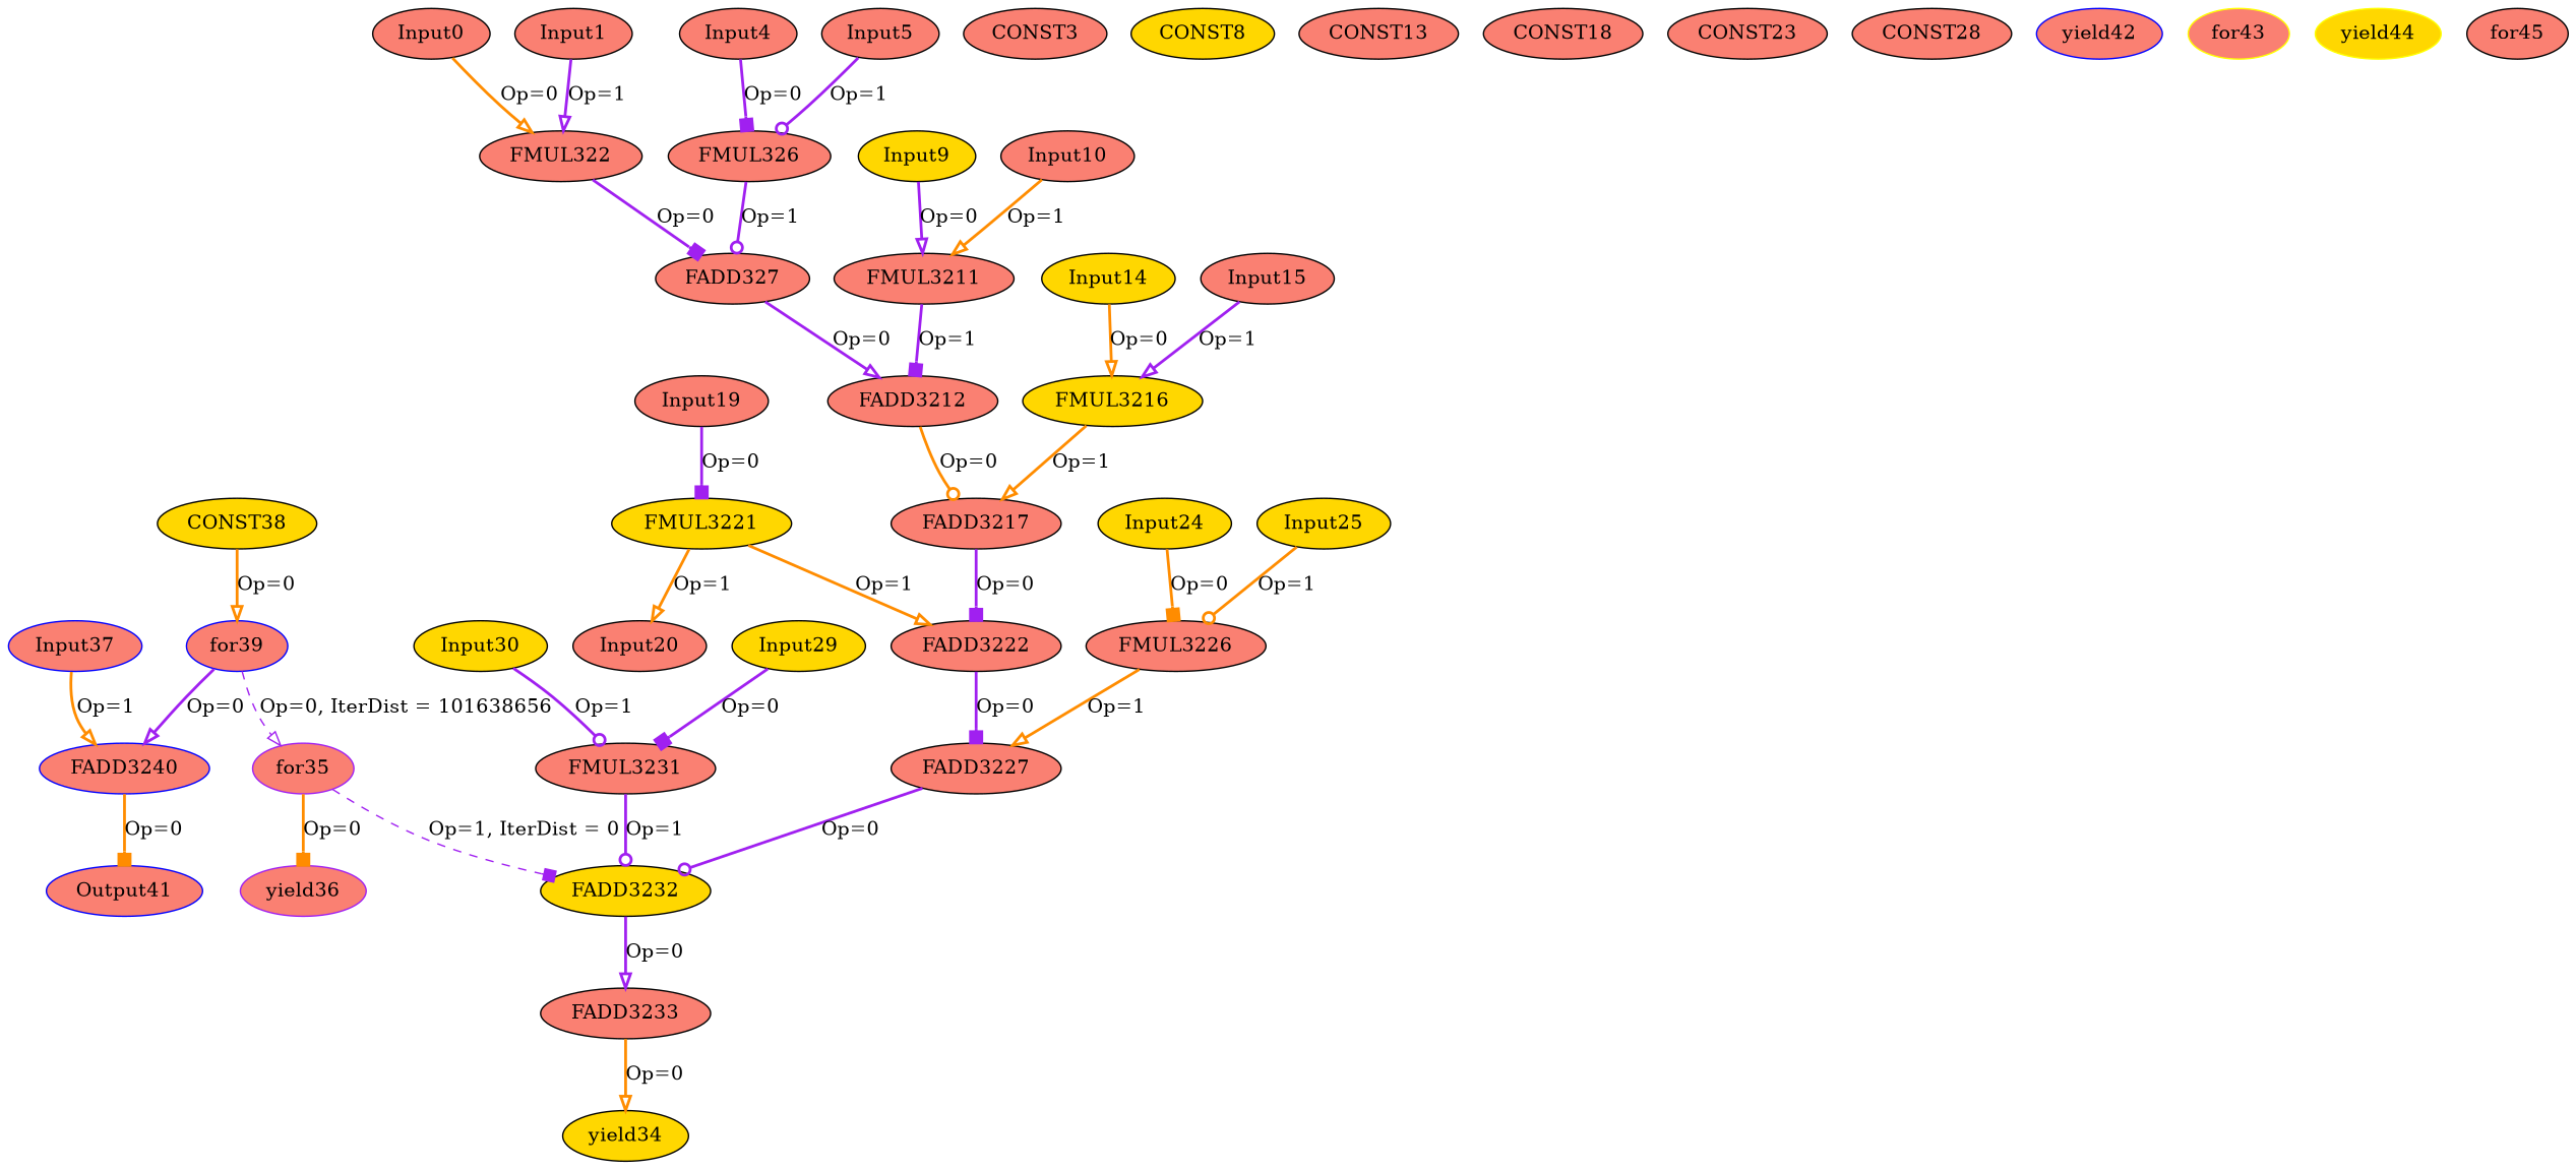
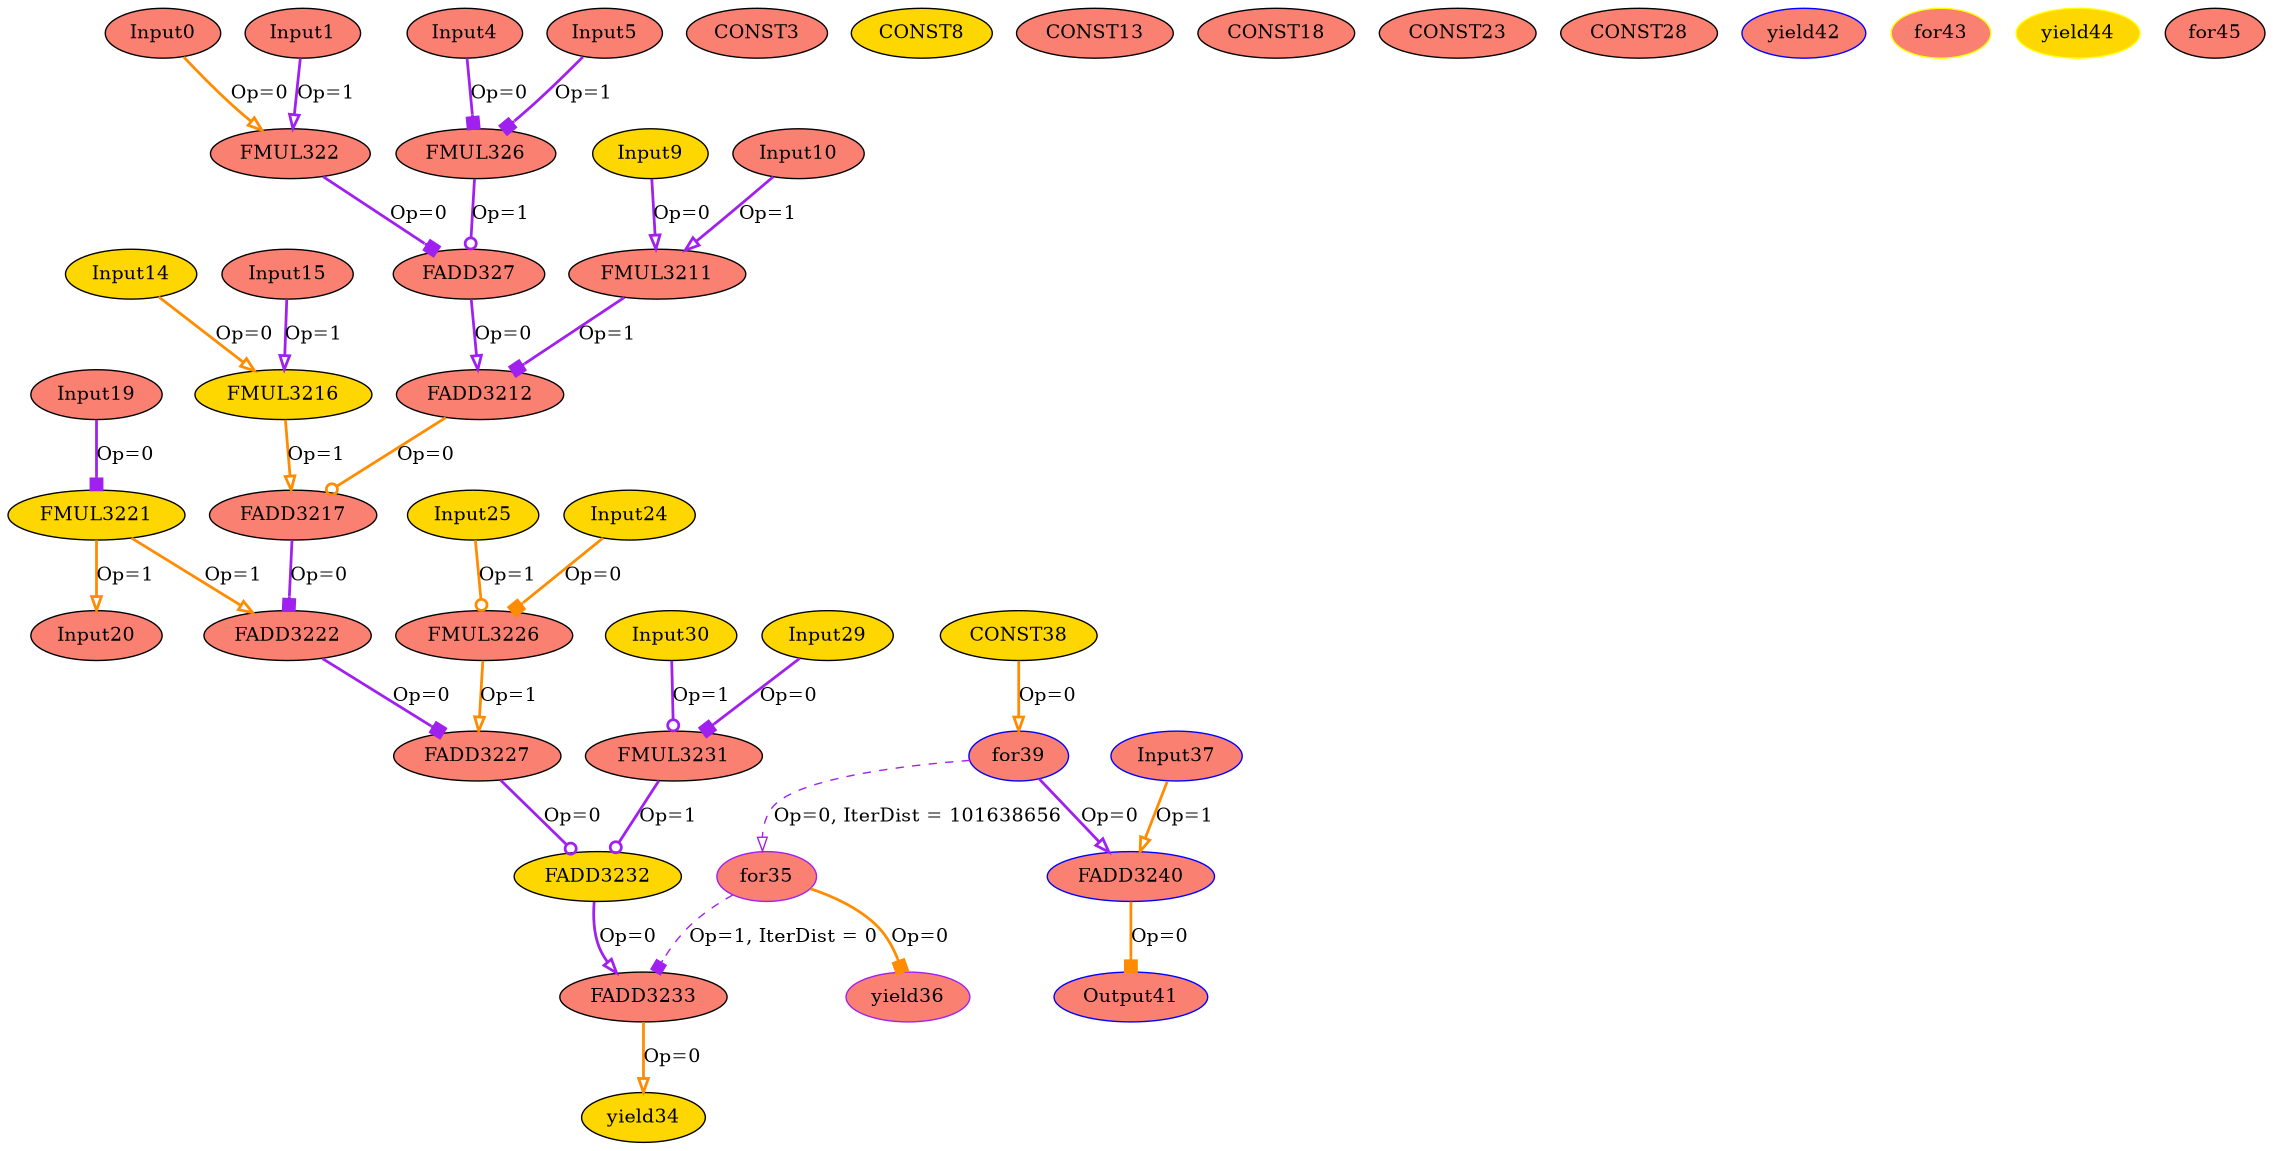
  digraph {
    node [color=black fillcolor=salmon opcode=Input style=filled]
    edge [arrowhead=onormal color=purple operand=0 style=bold]
    Input0 [offset="0,0" pattern="256,7,512,3,-5628,58,-5604,2" ref_name=conv2d_kernel_0_1]
    FMUL322 [opcode=FMUL32]
    FADD327 [opcode=FADD32]
    Input1 [offset="0,0" pattern="28,7,28,3,-560,58,-560,2" ref_name=conv2d_kernel_0_2]
    FADD3212 [opcode=FADD32]
    CONST3 [opcode=CONST]
    Input4 [offset="0,4" pattern="256,7,512,3,-5628,58,-5604,2" ref_name=conv2d_kernel_0_1]
    FMUL326 [opcode=FMUL32]
    Input5 [offset="0,4" pattern="28,7,28,3,-560,58,-560,2" ref_name=conv2d_kernel_0_2]
    FADD3217 [opcode=FADD32]
    CONST8 [fillcolor=gold opcode=CONST]
    Input9 [fillcolor=gold offset="0,8" pattern="256,7,512,3,-5628,58,-5604,2" ref_name=conv2d_kernel_0_1]
    FMUL3211 [opcode=FMUL32]
    Input10 [offset="0,8" pattern="28,7,28,3,-560,58,-560,2" ref_name=conv2d_kernel_0_2]
    FADD3222 [opcode=FADD32]
    CONST13 [opcode=CONST]
    Input14 [fillcolor=gold offset="0,12" pattern="256,7,512,3,-5628,58,-5604,2" ref_name=conv2d_kernel_0_1]
    FMUL3216 [fillcolor=gold opcode=FMUL32]
    Input15 [offset="0,12" pattern="28,7,28,3,-560,58,-560,2" ref_name=conv2d_kernel_0_2]
    FADD3227 [opcode=FADD32]
    CONST18 [opcode=CONST]
    Input19 [offset="0,16" pattern="256,7,512,3,-5628,58,-5604,2" ref_name=conv2d_kernel_0_1]
    FMUL3221 [fillcolor=gold opcode=FMUL32]
    Input20 [offset="0,16" pattern="28,7,28,3,-560,58,-560,2" ref_name=conv2d_kernel_0_2]
    FADD3232 [fillcolor=gold opcode=FADD32]
    CONST23 [opcode=CONST]
    Input24 [fillcolor=gold offset="0,20" pattern="256,7,512,3,-5628,58,-5604,2" ref_name=conv2d_kernel_0_1]
    FMUL3226 [opcode=FMUL32]
    Input25 [fillcolor=gold offset="0,20" pattern="28,7,28,3,-560,58,-560,2" ref_name=conv2d_kernel_0_2]
    FADD3233 [opcode=FADD32]
    CONST28 [opcode=CONST]
    Input29 [fillcolor=gold offset="0,24" pattern="256,7,512,3,-5628,58,-5604,2" ref_name=conv2d_kernel_0_1]
    FMUL3231 [opcode=FMUL32]
    Input30 [fillcolor=gold offset="0,24" pattern="28,7,28,3,-560,58,-560,2" ref_name=conv2d_kernel_0_2]
    yield34 [fillcolor=gold opcode=yield]
    for35 [color=purple opcode=for]
    yield36 [color=purple opcode=yield]
    Input37 [color=blue offset="0,0" pattern="0,7,0,3,4,58,4,2" ref_name=conv2d_kernel_0_0]
    FADD3240 [color=blue opcode=FADD32]
    Output41 [color=blue offset="0,0" opcode=Output pattern="0,7,0,3,4,58,4,2" ref_name=conv2d_kernel_0_3]
    CONST38 [fillcolor=gold opcode=CONST value="0x00000000"]
    for39 [color=blue opcode=for]
    yield42 [color=blue opcode=yield]
    for43 [color=yellow opcode=for]
    yield44 [color=yellow fillcolor=gold opcode=yield]
    for45 [opcode=for]
    Input0 -> FMUL322 [color=darkorange label="Op=0"]
    FMUL322 -> FADD327 [arrowhead=box label="Op=0"]
    FADD327 -> FADD3212 [label="Op=0"]
    Input1 -> FMUL322 [label="Op=1" operand=1]
    FADD3212 -> FADD3217 [arrowhead=odot color=darkorange label="Op=0"]
    Input4 -> FMUL326 [arrowhead=box label="Op=0"]
    FMUL326 -> FADD327 [arrowhead=odot label="Op=1" operand=1]
-   Input5 -> FMUL326 [arrowhead=odot label="Op=1" operand=1]
+   Input5 -> FMUL326 [arrowhead=box label="Op=1" operand=1]
    FADD3217 -> FADD3222 [arrowhead=box label="Op=0"]
    Input9 -> FMUL3211 [label="Op=0"]
    FMUL3211 -> FADD3212 [arrowhead=box label="Op=1" operand=1]
-   Input10 -> FMUL3211 [color=darkorange label="Op=1" operand=1]
+   Input10 -> FMUL3211 [label="Op=1" operand=1]
    FADD3222 -> FADD3227 [arrowhead=box label="Op=0"]
    Input14 -> FMUL3216 [color=darkorange label="Op=0"]
    FMUL3216 -> FADD3217 [color=darkorange label="Op=1" operand=1]
    Input15 -> FMUL3216 [label="Op=1" operand=1]
    FADD3227 -> FADD3232 [arrowhead=odot label="Op=0"]
    Input19 -> FMUL3221 [arrowhead=box label="Op=0"]
    FMUL3221 -> FADD3222 [color=darkorange label="Op=1" operand=1]
    FMUL3221 -> Input20 [color=darkorange label="Op=1" operand=1]
    FADD3232 -> FADD3233 [label="Op=0"]
    Input24 -> FMUL3226 [arrowhead=box color=darkorange label="Op=0"]
    FMUL3226 -> FADD3227 [color=darkorange label="Op=1" operand=1]
    Input25 -> FMUL3226 [arrowhead=odot color=darkorange label="Op=1" operand=1]
    FADD3233 -> yield34 [color=darkorange label="Op=0"]
    Input29 -> FMUL3231 [arrowhead=box label="Op=0"]
    FMUL3231 -> FADD3232 [arrowhead=odot label="Op=1" operand=1]
    Input30 -> FMUL3231 [arrowhead=odot label="Op=1" operand=1]
-   for35 -> FADD3232 [arrowhead=box iterdist=0 label="Op=1, IterDist = 0" operand=1 style=dashed]
+   for35 -> FADD3233 [arrowhead=box iterdist=0 label="Op=1, IterDist = 0" operand=1 style=dashed]
    for35 -> yield36 [arrowhead=box color=darkorange label="Op=0"]
    Input37 -> FADD3240 [color=darkorange label="Op=1" operand=1]
    FADD3240 -> Output41 [arrowhead=box color=darkorange label="Op=0"]
    CONST38 -> for39 [color=darkorange label="Op=0"]
    for39 -> for35 [iterdist=101638656 label="Op=0, IterDist = 101638656" style=dashed]
    for39 -> FADD3240 [label="Op=0"]
  }
